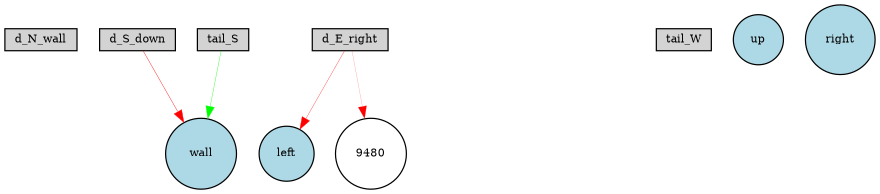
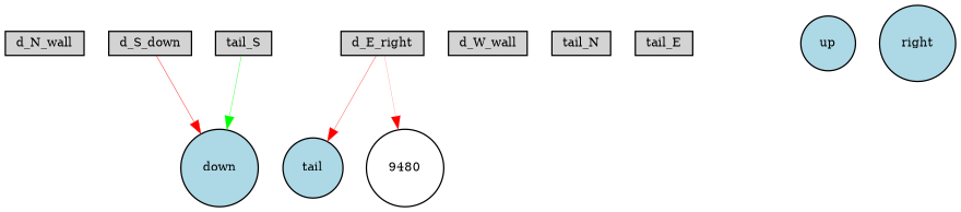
  digraph {
    node [fillcolor=lightgray fontsize=9 shape=box style=filled]
    edge [color=red style=solid]
    d_N_wall [height=0.2 width=0.2]
    n2 [height=0.2 label=d_S_down width=0.2]
-   down [fillcolor=lightblue height=0.2 shape=circle width=0.2 label=wall]
+   down [fillcolor=lightblue height=0.2 shape=circle width=0.2]
    n4 [height=0.2 label=d_E_right width=0.2]
-   left [fillcolor=lightblue height=0.2 shape=circle width=0.2]
+   left [fillcolor=lightblue height=0.2 shape=circle width=0.2 label=tail]
    n6 [fillcolor=white height=0.2 label=9480 shape=circle width=0.2]
+   d_W_wall [height=0.2 width=0.2]
+   tail_N [height=0.2 width=0.2]
    tail_S [height=0.2 width=0.2]
-   tail_W [height=0.2 width=0.2]
+   tail_E [height=0.2 width=0.2]
    up [fillcolor=lightblue height=0.2 shape=circle width=0.2]
    right [fillcolor=lightblue height=0.2 shape=circle width=0.2]
    n2 -> down [penwidth=0.3195049032488272]
    n4 -> left [penwidth=0.23921322435693668]
    n4 -> n6 [penwidth=0.10742366918136244]
    tail_S -> down [color=green penwidth=0.28082044990800903]
  }
